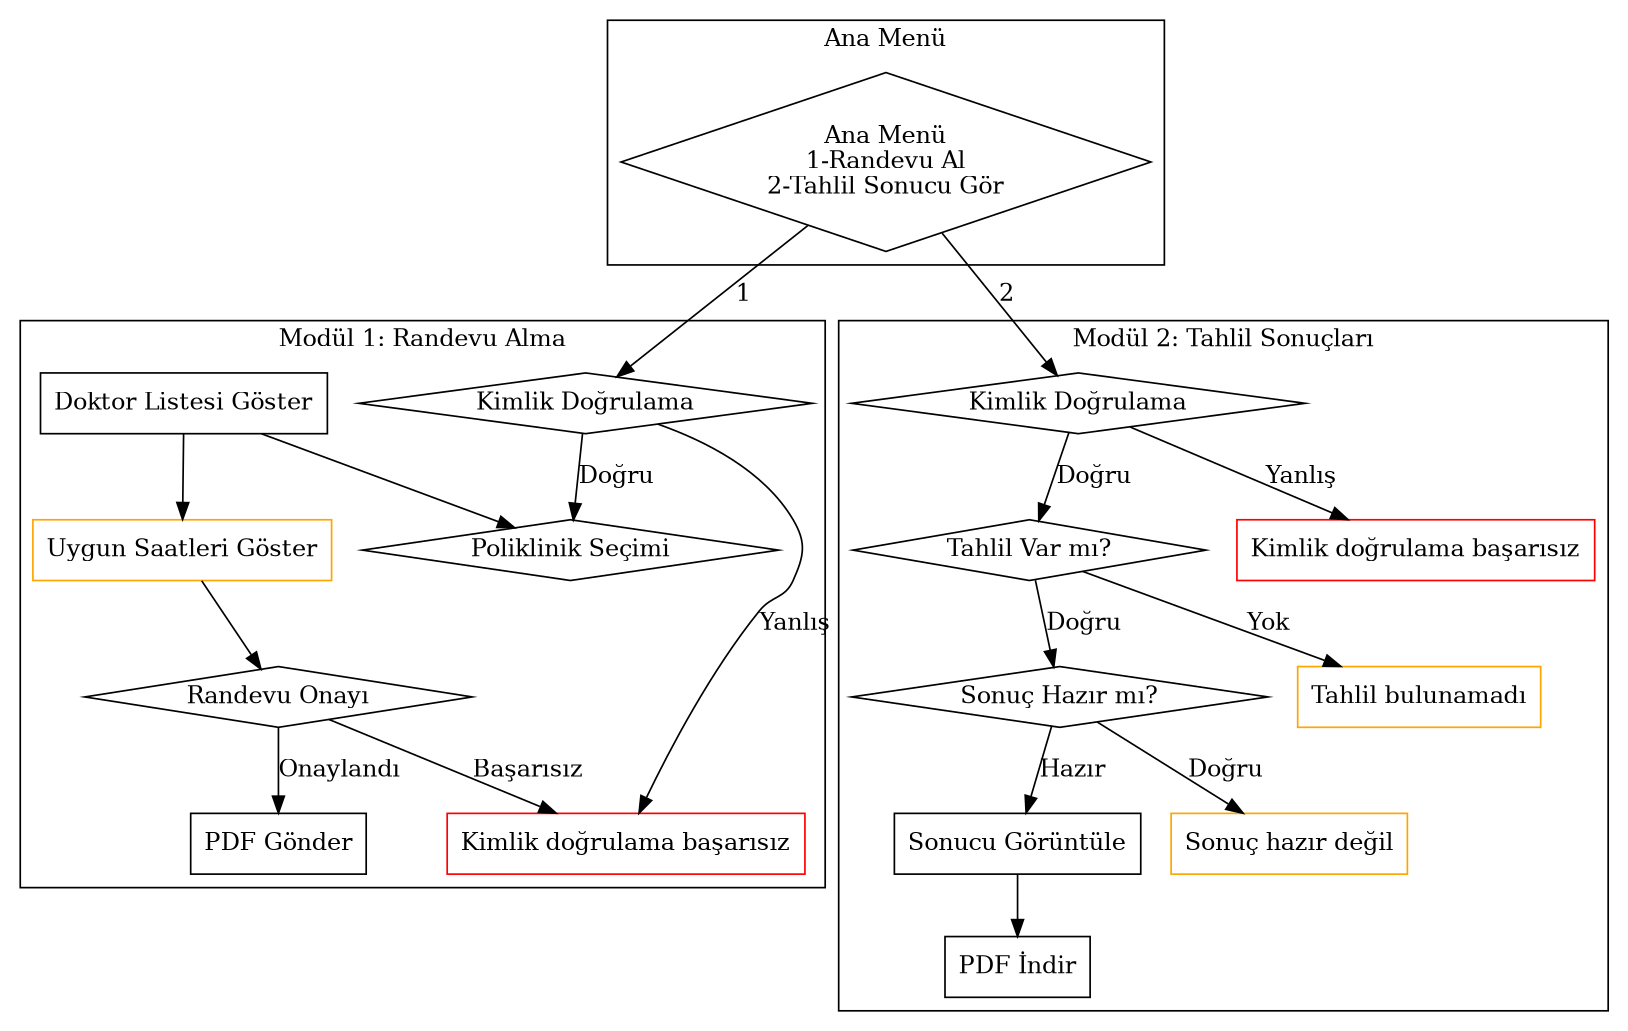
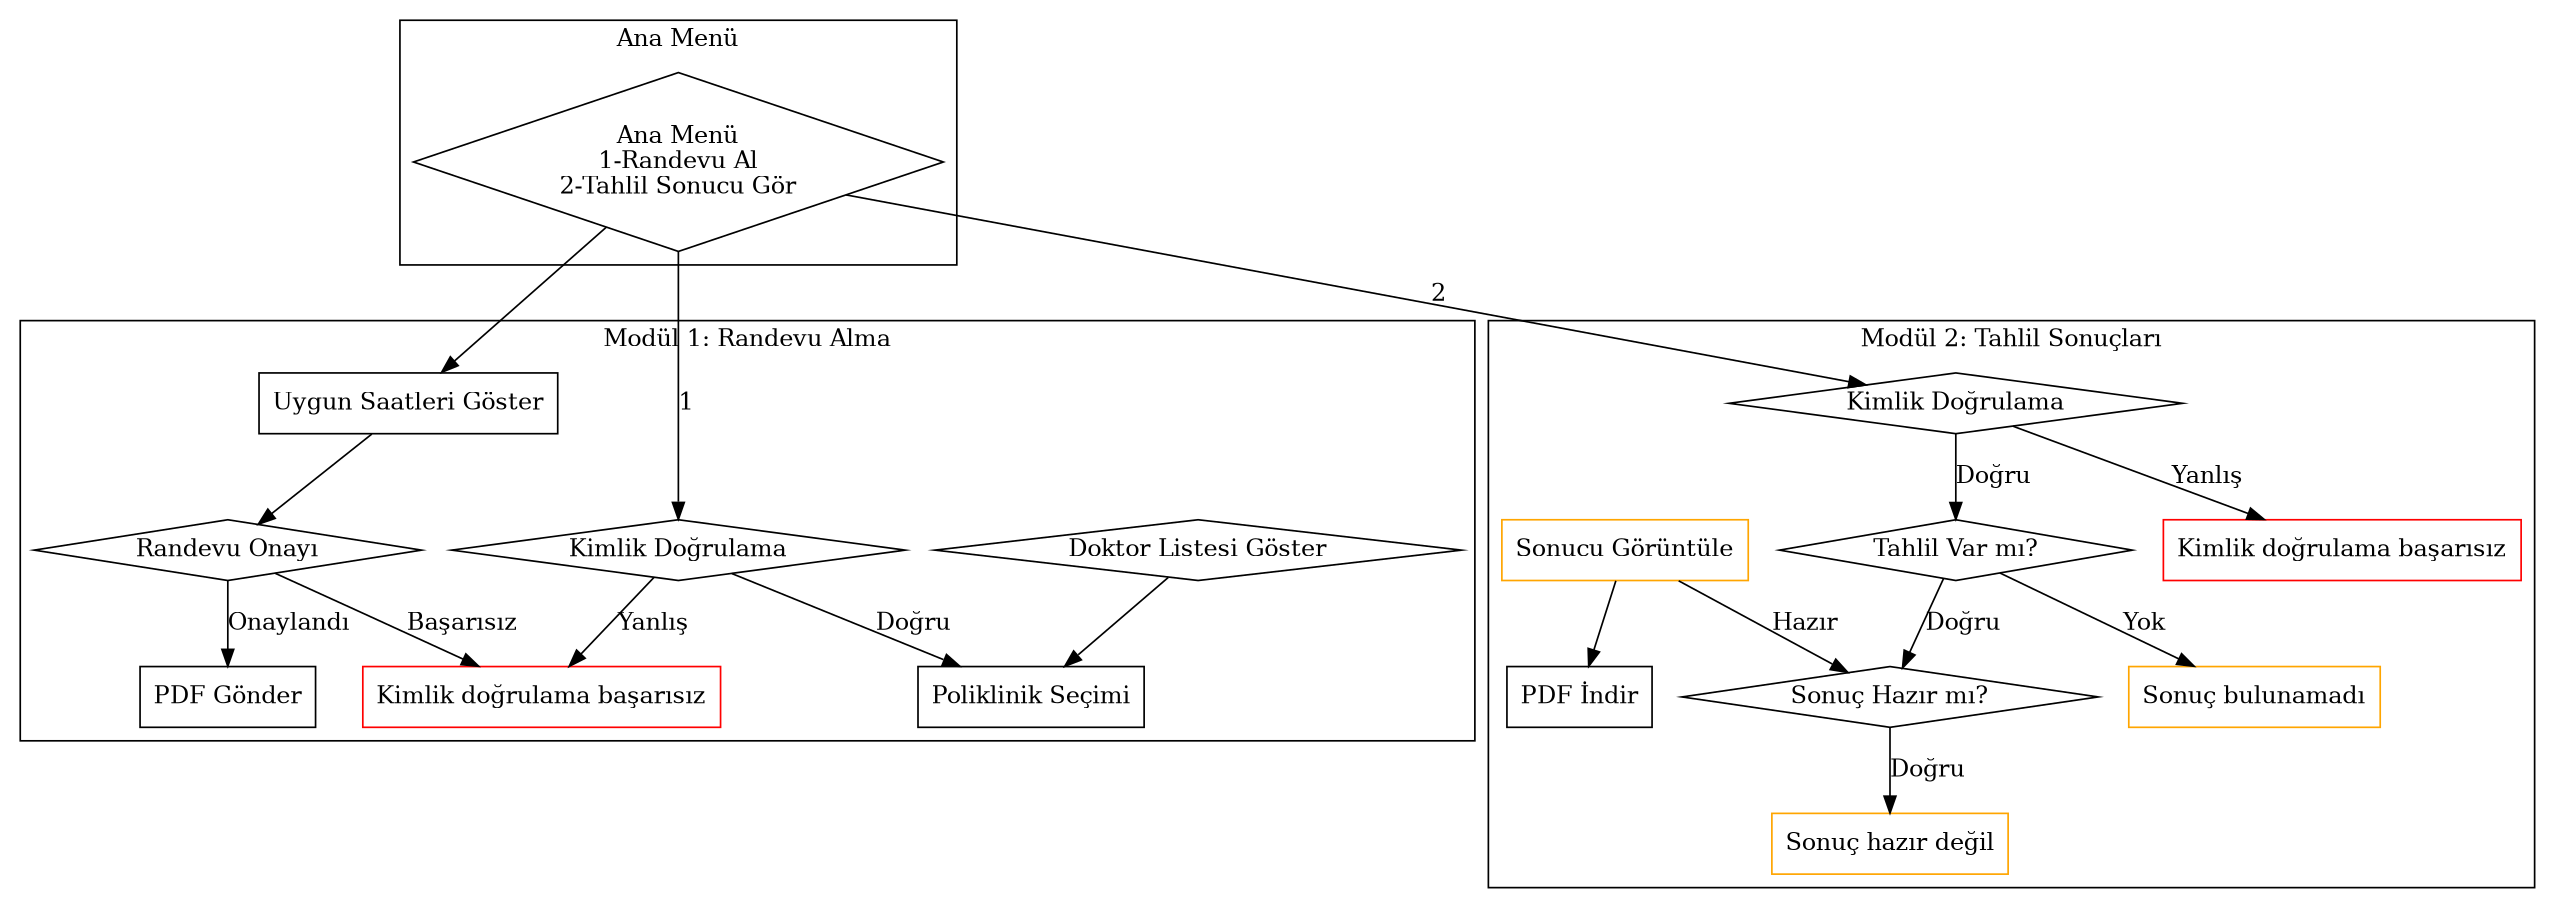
  digraph {
    rankdir=TB
    node [shape=box]
    n1 [label="Kimlik Doğrulama" shape=diamond]
-   n2 [label="Poliklinik Seçimi" shape=diamond]
-   n3 [label="Doktor Listesi Göster"]
-   n4 [label="Uygun Saatleri Göster" color=orange]
+   n2 [label="Poliklinik Seçimi"]
+   n3 [label="Doktor Listesi Göster" shape=diamond]
+   n4 [label="Uygun Saatleri Göster"]
    n5 [label="Randevu Onayı" shape=diamond]
    n6 [label="PDF Gönder"]
    n7 [color=red label="Kimlik doğrulama başarısız"]
    n8 [label="Ana Menü\n1-Randevu Al\n2-Tahlil Sonucu Gör" shape=diamond]
    n9 [label="Kimlik Doğrulama" shape=diamond]
    n10 [label="Tahlil Var mı?" shape=diamond]
    n11 [label="Sonuç Hazır mı?" shape=diamond]
-   n12 [label="Sonucu Görüntüle"]
+   n12 [label="Sonucu Görüntüle" color=orange]
    n13 [label="PDF İndir"]
    n14 [color=red label="Kimlik doğrulama başarısız"]
    n15 [color=orange label="Sonuç hazır değil"]
-   n16 [color=orange label="Tahlil bulunamadı"]
+   n16 [color=orange label="Sonuç bulunamadı"]
    subgraph cluster_1 {
      label="Modül 1: Randevu Alma"
      n1
      n2
      n3
      n4
      n5
      n6
      n7
    }
    subgraph cluster_2 {
      label="Ana Menü"
      n8
    }
    subgraph cluster_3 {
      label="Modül 2: Tahlil Sonuçları"
      n9
      n10
      n11
      n12
      n13
      n14
      n15
      n16
    }
    n1 -> n2 [label="Doğru"]
    n1 -> n7 [label="Yanlış"]
    n3 -> n2
-   n3 -> n4
+   n8 -> n4
    n4 -> n5
    n5 -> n6 [label="Onaylandı"]
    n5 -> n7 [label="Başarısız"]
    n8 -> n1 [label=1]
    n8 -> n9 [label=2]
    n9 -> n10 [label="Doğru"]
    n9 -> n14 [label="Yanlış"]
    n10 -> n11 [label="Doğru"]
    n10 -> n16 [label=Yok]
-   n11 -> n12 [label="Hazır"]
+   n12 -> n11 [label="Hazır"]
    n11 -> n15 [label="Doğru"]
    n12 -> n13
  }
